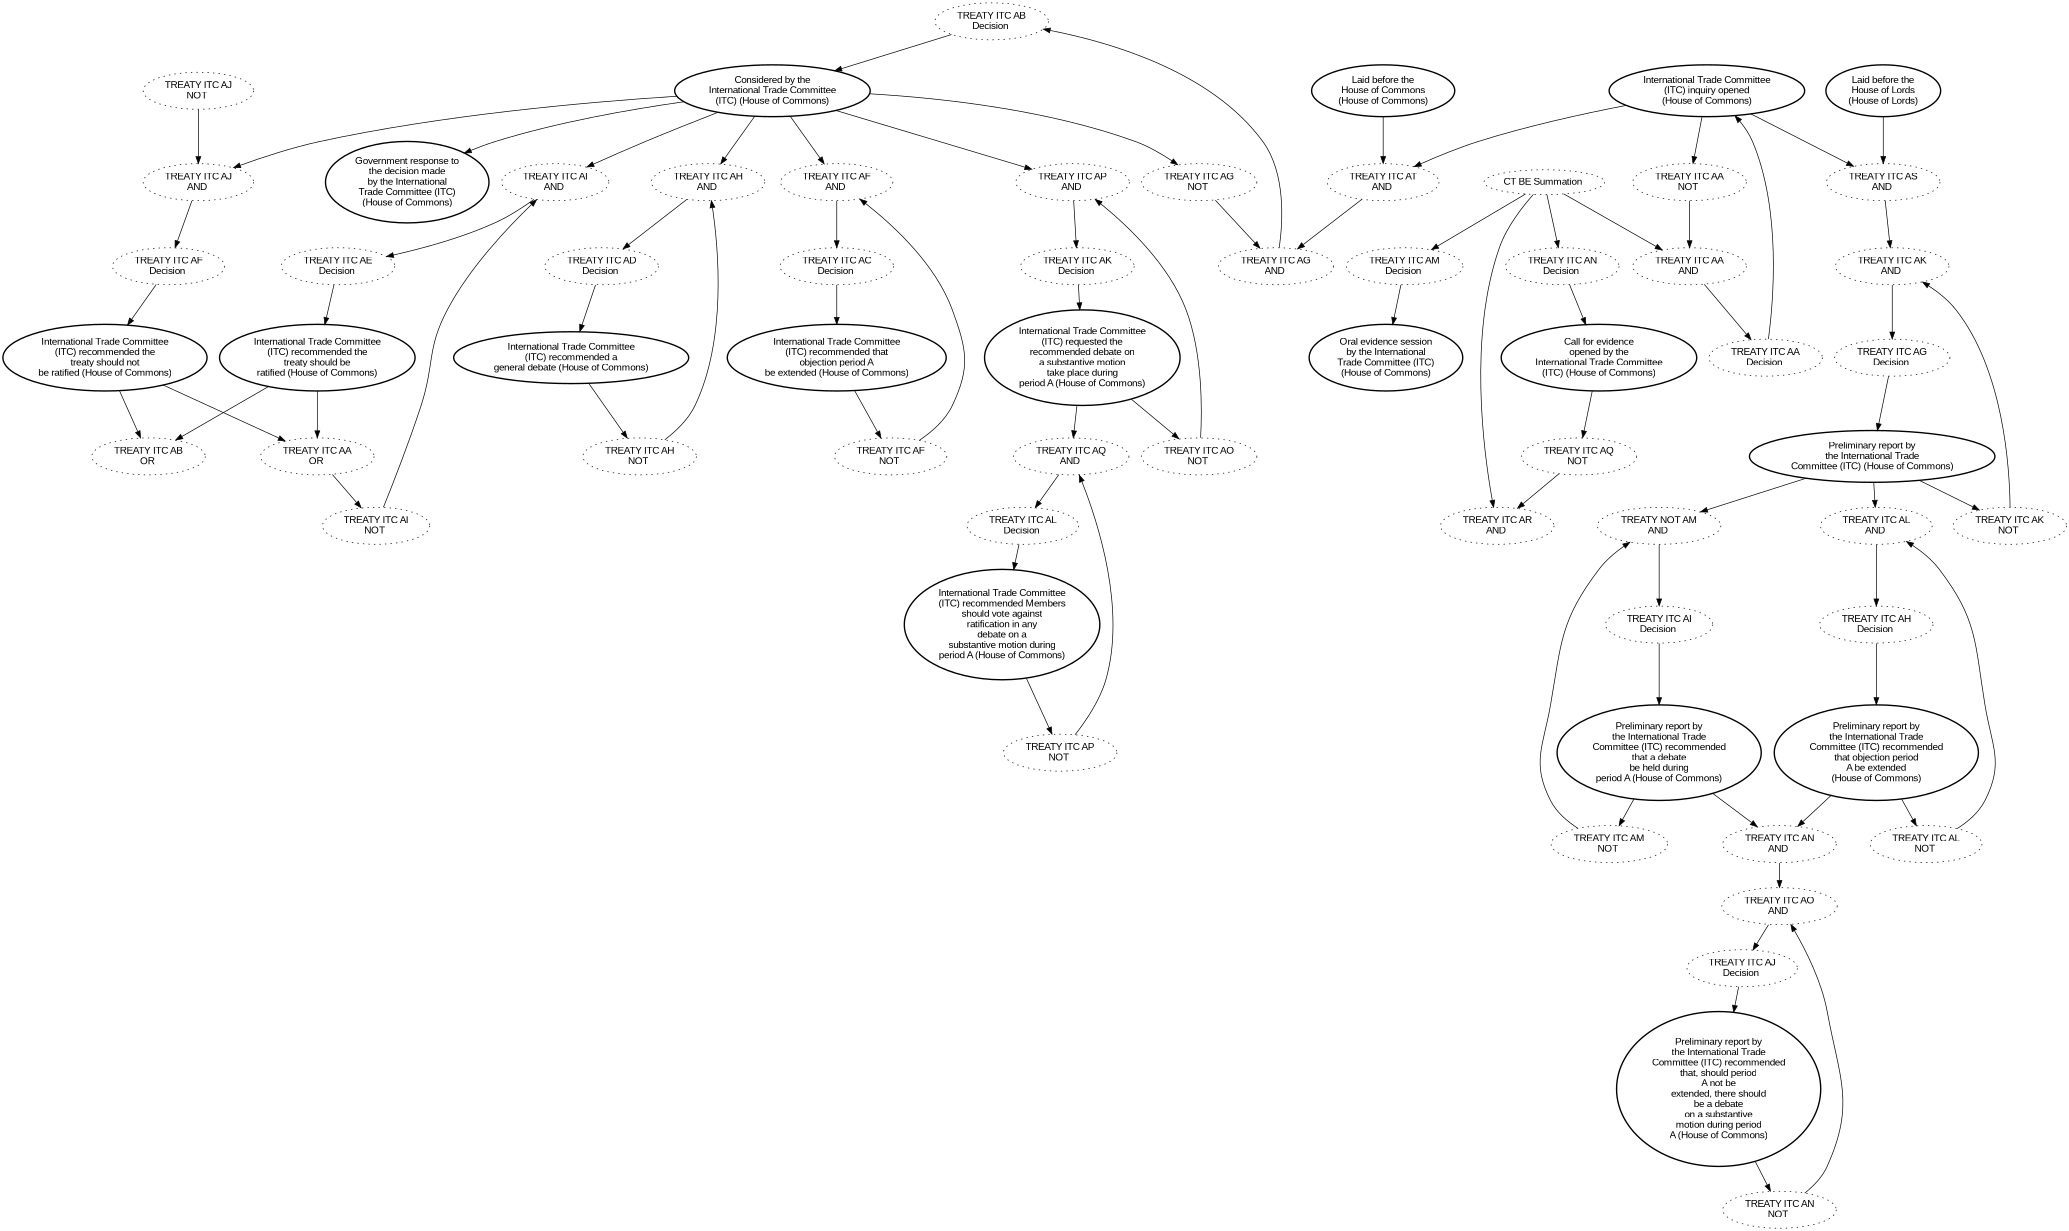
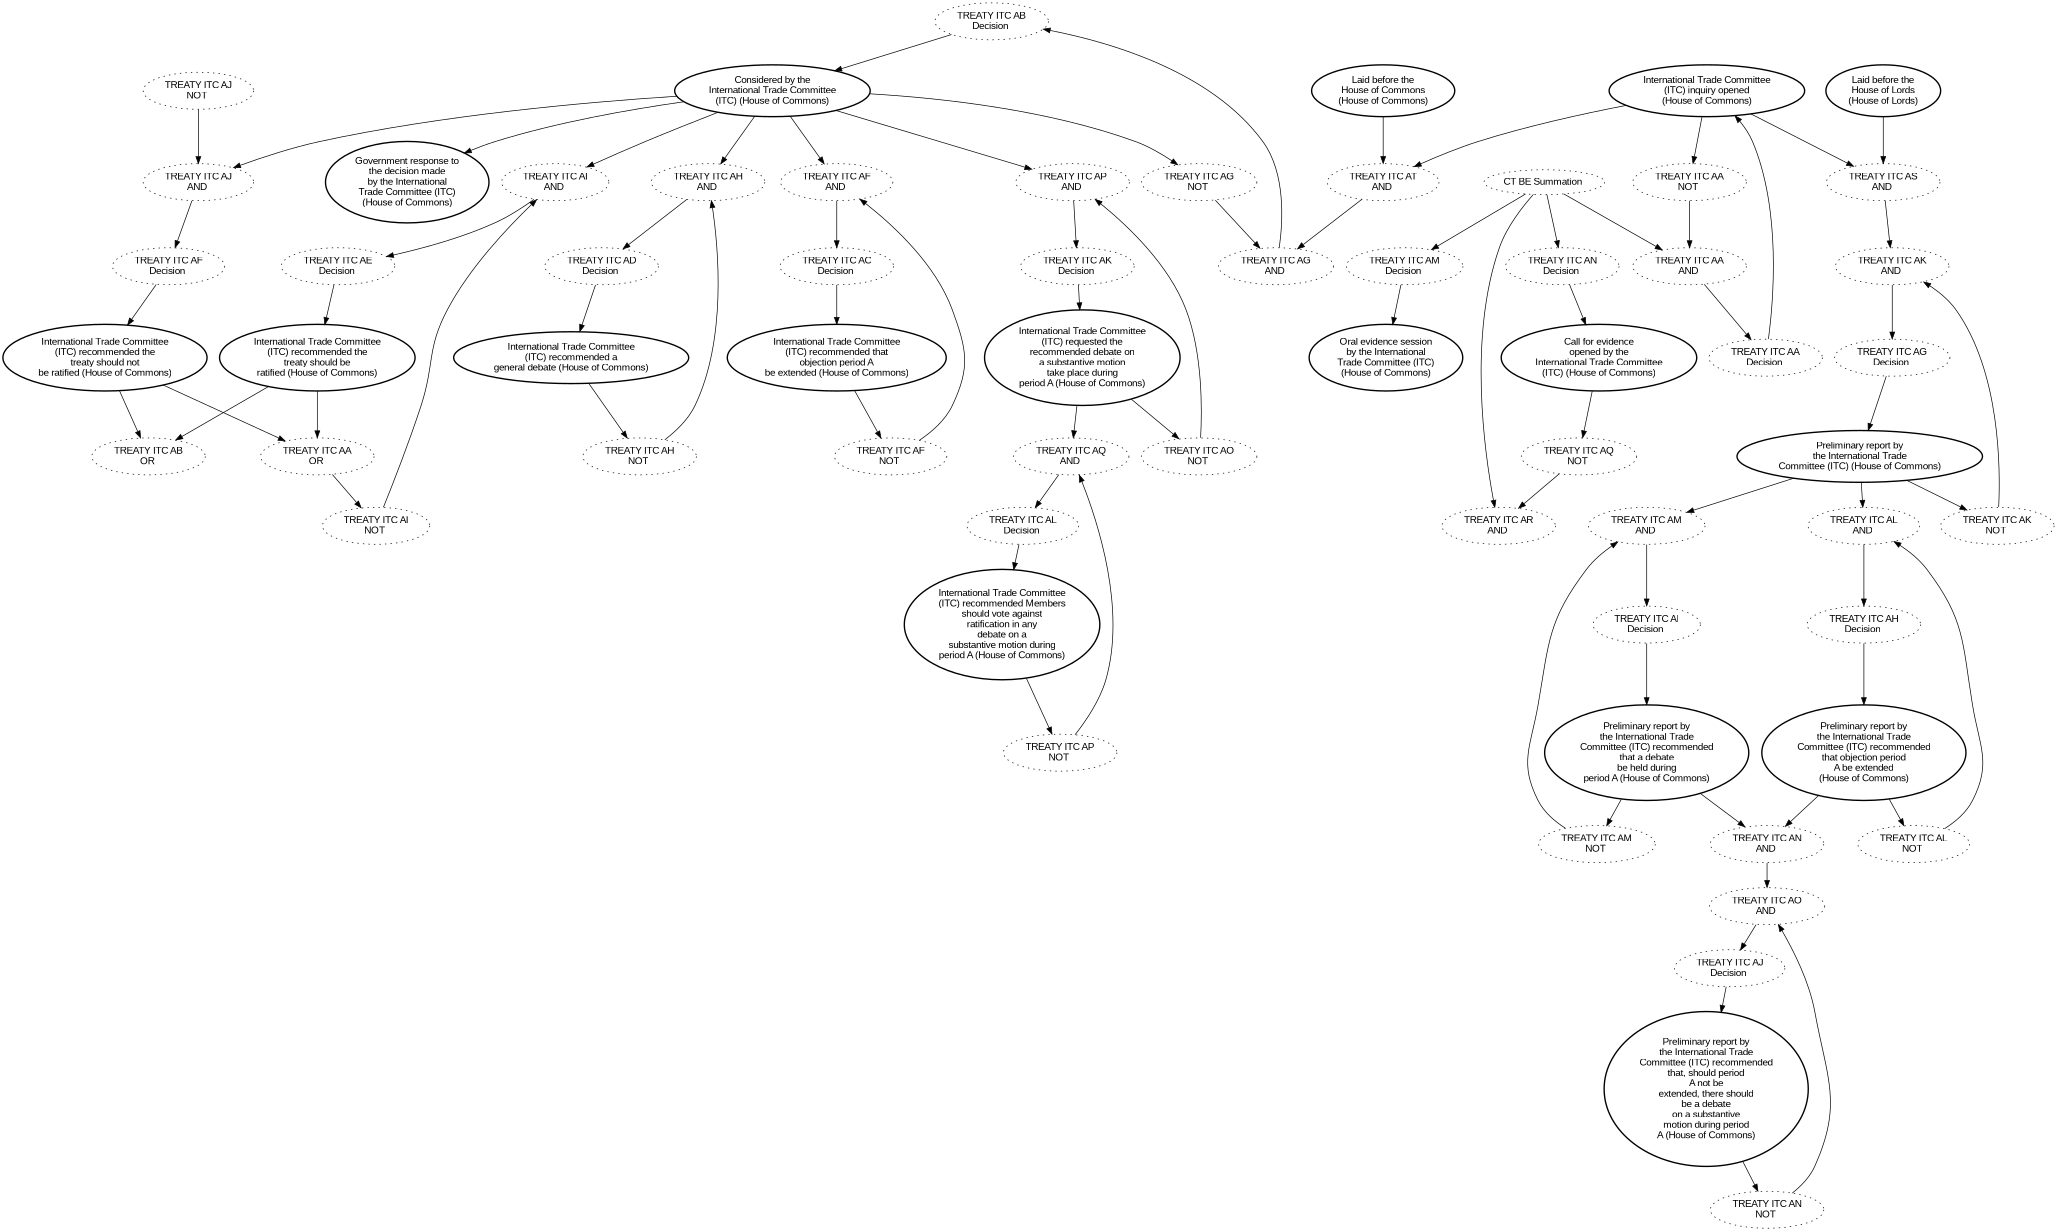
  digraph {
    fontname="Liberation Sans"
    node [fontname="Liberation Sans" style=dotted]
    edge [color=black fontname="Liberation Sans" style=solid]
    n1 [label="TREATY ITC AB\nDecision "]
    n2 [label="Considered by the\nInternational Trade Committee\n(ITC) (House of Commons)" style=bold]
    n3 [label="Government response to\nthe decision made\nby the International\nTrade Committee (ITC)\n(House of Commons)" style=bold]
    n4 [label="TREATY ITC AF\nAND "]
    n5 [label="TREATY ITC AH\nAND "]
    n6 [label="TREATY ITC AI\nAND "]
    n7 [label="TREATY ITC AJ\nAND "]
    n8 [label="TREATY ITC AG\nNOT "]
    n9 [label="TREATY ITC AP\nAND "]
    n10 [label="TREATY ITC AC\nDecision "]
    n11 [label="TREATY ITC AD\nDecision "]
    n12 [label="TREATY ITC AE\nDecision "]
    n13 [label="TREATY ITC AF\nDecision "]
    n14 [label="TREATY ITC AG\nAND "]
    n15 [label="TREATY ITC AK\nDecision "]
    n16 [label="International Trade Committee\n(ITC) recommended the\ntreaty should not\nbe ratified (House of Commons)" style=bold]
    n17 [label="TREATY ITC AA\nOR "]
    n18 [label="TREATY ITC AB\nOR "]
    n19 [label="TREATY ITC AI\nNOT "]
    n20 [label="International Trade Committee\n(ITC) recommended a\ngeneral debate (House of Commons)" style=bold]
    n21 [label="TREATY ITC AH\nNOT "]
    n22 [label="International Trade Committee\n(ITC) recommended the\ntreaty should be\nratified (House of Commons)" style=bold]
    n23 [label="International Trade Committee\n(ITC) recommended that\nobjection period A\nbe extended (House of Commons)" style=bold]
    n24 [label="TREATY ITC AF\nNOT "]
    n25 [label="TREATY ITC AA\nDecision "]
    n26 [label="International Trade Committee\n(ITC) inquiry opened\n(House of Commons)" style=bold]
    n27 [label="TREATY ITC AA\nNOT "]
    n28 [label="TREATY ITC AT\nAND "]
    n29 [label="TREATY ITC AS\nAND "]
    n30 [label="TREATY ITC AA\nAND "]
    n31 [label="TREATY ITC AK\nAND "]
    n32 [label="TREATY ITC AN\nDecision "]
    n33 [label="Call for evidence\nopened by the\nInternational Trade Committee\n(ITC) (House of Commons)" style=bold]
    n34 [label="TREATY ITC AQ\nNOT "]
    n35 [label="TREATY ITC AR\nAND "]
    n36 [label="TREATY ITC AJ\nNOT "]
    n37 [label="CT BE Summation "]
    n38 [label="TREATY ITC AM\nDecision "]
    n39 [label="Oral evidence session\nby the International\nTrade Committee (ITC)\n(House of Commons)" style=bold]
    n40 [label="TREATY ITC AG\nDecision "]
    n41 [label="Preliminary report by\nthe International Trade\nCommittee (ITC) (House of Commons)" style=bold]
    n42 [label="TREATY ITC AK\nNOT "]
    n43 [label="TREATY ITC AL\nAND "]
-   n44 [label="TREATY NOT AM\nAND "]
+   n44 [label="TREATY ITC AM\nAND "]
    n45 [label="TREATY ITC AH\nDecision "]
    n46 [label="TREATY ITC AI\nDecision "]
    n47 [label="Preliminary report by\nthe International Trade\nCommittee (ITC) recommended\nthat objection period\nA be extended\n(House of Commons)" style=bold]
    n48 [label="TREATY ITC AL\nNOT "]
    n49 [label="TREATY ITC AN\nAND "]
    n50 [label="TREATY ITC AO\nAND "]
    n51 [label="Preliminary report by\nthe International Trade\nCommittee (ITC) recommended\nthat a debate\nbe held during\nperiod A (House of Commons)" style=bold]
    n52 [label="TREATY ITC AM\nNOT "]
    n53 [label="TREATY ITC AJ\nDecision "]
    n54 [label="Preliminary report by\nthe International Trade\nCommittee (ITC) recommended\nthat, should period\nA not be\nextended, there should\nbe a debate\non a substantive\nmotion during period\nA (House of Commons)" style=bold]
    n55 [label="TREATY ITC AN\nNOT "]
    n56 [label="International Trade Committee\n(ITC) requested the\nrecommended debate on\na substantive motion\ntake place during\nperiod A (House of Commons)" style=bold]
    n57 [label="TREATY ITC AO\nNOT "]
    n58 [label="TREATY ITC AQ\nAND "]
    n59 [label="TREATY ITC AL\nDecision "]
    n60 [label="International Trade Committee\n(ITC) recommended Members\nshould vote against\nratification in any\ndebate on a\nsubstantive motion during\nperiod A (House of Commons)" style=bold]
    n61 [label="TREATY ITC AP\nNOT "]
    n62 [label="Laid before the\nHouse of Lords\n(House of Lords)" style=bold]
    n63 [label="Laid before the\nHouse of Commons\n(House of Commons)" style=bold]
    n1 -> n2
    n2 -> n3
    n2 -> n4
    n2 -> n5
    n2 -> n6
    n2 -> n7
    n2 -> n8
    n2 -> n9
    n4 -> n10
    n5 -> n11
    n6 -> n12
    n7 -> n13
    n8 -> n14
    n9 -> n15
    n10 -> n23
    n11 -> n20
    n12 -> n22
    n13 -> n16
    n14 -> n1
    n15 -> n56
    n16 -> n17
    n16 -> n18
    n17 -> n19
    n19 -> n6
    n20 -> n21
    n21 -> n5
    n22 -> n17
    n22 -> n18
    n23 -> n24
    n24 -> n4
    n25 -> n26
    n26 -> n27
    n26 -> n28
    n26 -> n29
    n27 -> n30
    n28 -> n14
    n29 -> n31
    n30 -> n25
    n31 -> n40
    n32 -> n33
    n33 -> n34
    n34 -> n35
    n36 -> n7
    n37 -> n30
    n37 -> n32
    n37 -> n35
    n37 -> n38
    n38 -> n39
    n40 -> n41
    n41 -> n42
    n41 -> n43
    n41 -> n44
    n42 -> n31
    n43 -> n45
    n44 -> n46
    n45 -> n47
    n46 -> n51
    n47 -> n48
    n47 -> n49
    n48 -> n43
    n49 -> n50
    n50 -> n53
    n51 -> n49
    n51 -> n52
    n52 -> n44
    n53 -> n54
    n54 -> n55
    n55 -> n50
    n56 -> n57
    n56 -> n58
    n57 -> n9
    n58 -> n59
    n59 -> n60
    n60 -> n61
    n61 -> n58
    n62 -> n29
    n63 -> n28
  }
